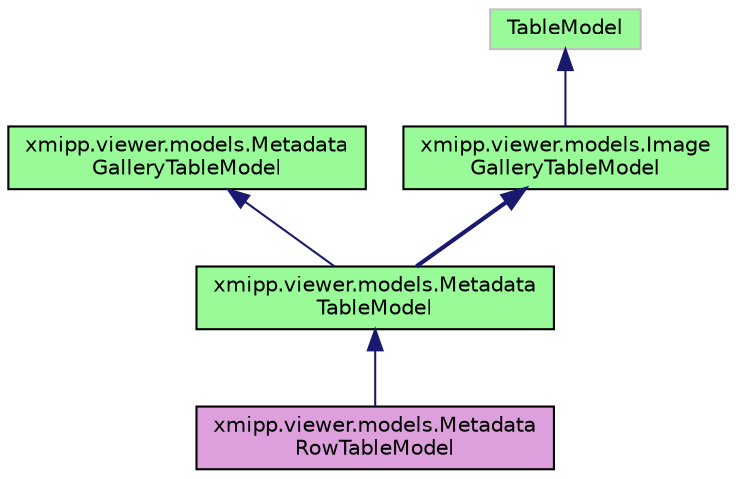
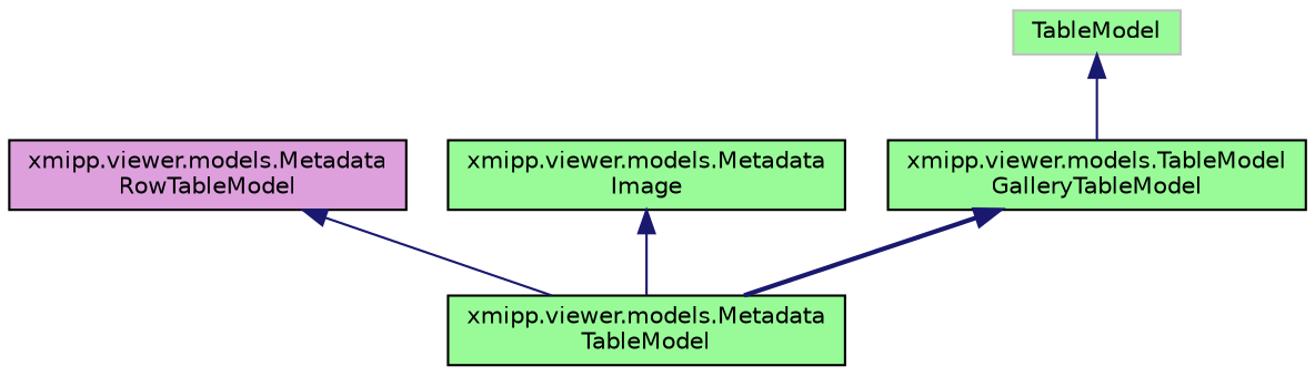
  digraph {
    node [color=black fillcolor=palegreen fontname=Helvetica fontsize=10 shape=record style=filled]
    edge [color=midnightblue dir=back fontname=Helvetica fontsize=10 labelfontname=Helvetica labelfontsize=10 style=solid]
    n1 [fontcolor=black height=0.2 label="xmipp.viewer.models.Metadata\lTableModel" width=0.4]
    n2 [fillcolor=plum height=0.2 label="xmipp.viewer.models.Metadata\lRowTableModel" width=0.4]
-   n3 [height=0.2 label="xmipp.viewer.models.Metadata\lGalleryTableModel" width=0.4]
-   n4 [height=0.2 label="xmipp.viewer.models.Image\lGalleryTableModel" width=0.4]
+   n3 [height=0.2 label="xmipp.viewer.models.Metadata\lImage" width=0.4]
+   n4 [height=0.2 label="xmipp.viewer.models.TableModel\lGalleryTableModel" width=0.4]
    n5 [color=grey75 height=0.2 label=TableModel width=0.4]
-   n1 -> n2
+   n2 -> n1
    n3 -> n1
    n4 -> n1 [style=bold]
    n5 -> n4
  }
